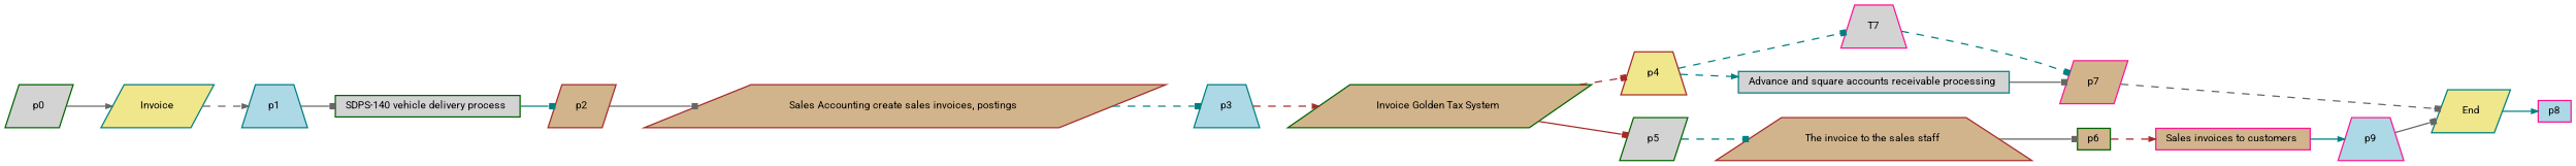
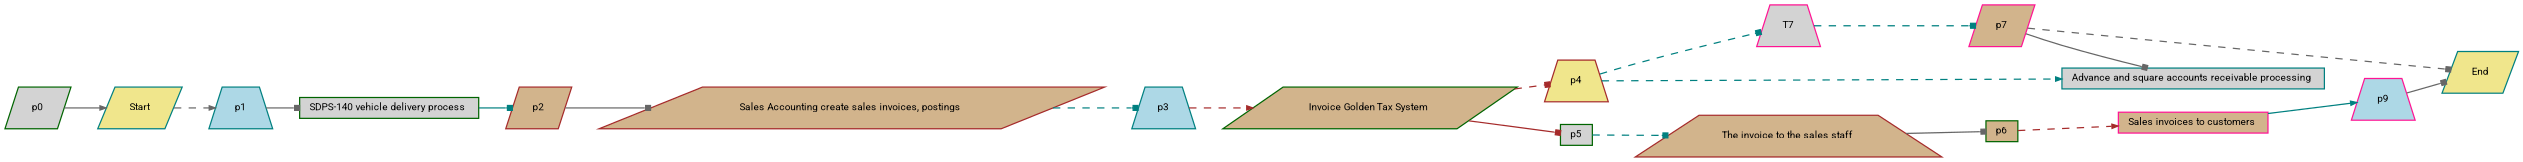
  digraph {
    fontname=Roboto
    fontsize=8
    rankdir=LR
    ranksep=.3
    remincross=true
    node [color=teal fillcolor=tan fontname=Roboto fontsize=8 shape=parallelogram style=filled]
    edge [arrowhead=box arrowsize=0.5 color=teal fontname=Roboto style=solid]
    n1 [fillcolor=khaki height=.2 label=End width=.2]
-   n2 [color=deeppink fillcolor=lightblue height=.2 label=p8 shape=box width=.2]
    n3 [color=deeppink fillcolor=lightgrey height=.2 label=T7 shape=trapezium width=.2]
    n4 [color=deeppink height=.2 label=p7 width=.2]
    n5 [fillcolor=lightgrey height=.2 label="Advance and square accounts receivable processing " shape=box width=.2]
    n6 [color=deeppink height=.2 label="Sales invoices to customers " shape=box width=.2]
    n7 [color=deeppink fillcolor=lightblue height=.2 label=p9 shape=trapezium width=.2]
    n8 [color=brown height=.2 label="The invoice to the sales staff " shape=trapezium width=.2]
    n9 [color=darkgreen height=.2 label=p6 shape=box width=.2]
    n10 [color=darkgreen height=.2 label="Invoice Golden Tax System " width=.2]
    n11 [color=brown fillcolor=khaki height=.2 label=p4 shape=trapezium width=.2]
-   n12 [color=darkgreen fillcolor=lightgrey height=.2 label=p5 width=.2]
+   n12 [color=darkgreen fillcolor=lightgrey height=.2 label=p5 shape=box width=.2]
    n13 [color=brown height=.2 label="Sales Accounting create sales invoices, postings " width=.2]
    n14 [fillcolor=lightblue height=.2 label=p3 shape=trapezium width=.2]
    n15 [color=darkgreen fillcolor=lightgrey height=.2 label="SDPS-140 vehicle delivery process " shape=box width=.2]
    n16 [color=brown height=.2 label=p2 width=.2]
-   n17 [fillcolor=khaki height=.2 label=Invoice width=.2]
+   n17 [fillcolor=khaki height=.2 label=Start width=.2]
    n18 [fillcolor=lightblue height=.2 label=p1 shape=trapezium width=.2]
    n19 [color=darkgreen fillcolor=lightgrey height=.2 label=p0 width=.2]
-   n1 -> n2 [arrowhead=normal]
    n3 -> n4 [style=dashed]
    n4 -> n1 [color=gray40 style=dashed]
-   n5 -> n4 [color=gray40]
+   n4 -> n5 [color=gray40]
    n6 -> n7 [arrowhead=normal]
    n7 -> n1 [color=gray40]
    n8 -> n9 [color=gray40]
    n9 -> n6 [arrowhead=normal color=brown style=dashed]
    n10 -> n11 [color=brown style=dashed]
    n10 -> n12 [color=brown]
    n11 -> n3 [style=dashed]
    n11 -> n5 [arrowhead=normal style=dashed]
    n12 -> n8 [style=dashed]
    n13 -> n14 [style=dashed]
    n14 -> n10 [arrowhead=normal color=brown style=dashed]
    n15 -> n16
    n16 -> n13 [color=gray40]
    n17 -> n18 [arrowhead=normal color=gray40 style=dashed]
    n18 -> n15 [color=gray40]
    n19 -> n17 [arrowhead=normal color=gray40]
  }
